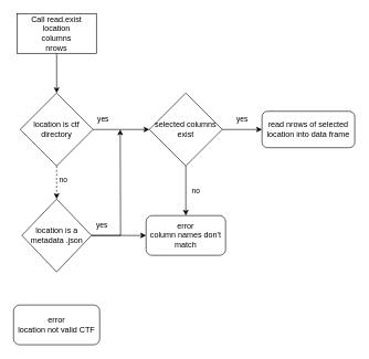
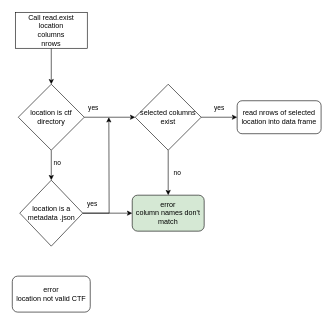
  <mxCell id="0" />
  <mxCell id="1" parent="0" />
  <mxCell id="2" style="edgeStyle=orthogonalEdgeStyle;rounded=0;orthogonalLoop=1;jettySize=auto;html=1;entryX=0.5;entryY=0;entryDx=0;entryDy=0;" parent="1" source="3" target="6" edge="1"><mxGeometry relative="1" as="geometry" /></mxCell>
  <mxCell id="3" value="&lt;div&gt;Call read.exist&lt;/div&gt;&lt;div&gt;location&lt;/div&gt;&lt;div&gt;columns&lt;/div&gt;&lt;div&gt;nrows&lt;br&gt;&lt;/div&gt;" style="rounded=0;whiteSpace=wrap;html=1;" parent="1" vertex="1"><mxGeometry x="25" y="20" width="120" height="60" as="geometry" /></mxCell>
- <mxCell id="4" value="no" style="edgeStyle=orthogonalEdgeStyle;rounded=0;orthogonalLoop=1;jettySize=auto;html=1;entryX=0.5;entryY=0;entryDx=0;entryDy=0;dashed=1;" parent="1" source="6" target="9" edge="1"><mxGeometry x="-0.143" y="10" relative="1" as="geometry"><mxPoint as="offset" /></mxGeometry></mxCell>
+ <mxCell id="4" value="no" style="edgeStyle=orthogonalEdgeStyle;rounded=0;orthogonalLoop=1;jettySize=auto;html=1;entryX=0.5;entryY=0;entryDx=0;entryDy=0;" parent="1" source="6" target="9" edge="1"><mxGeometry x="-0.143" y="10" relative="1" as="geometry"><mxPoint as="offset" /></mxGeometry></mxCell>
  <mxCell id="5" value="yes" style="edgeStyle=orthogonalEdgeStyle;rounded=0;orthogonalLoop=1;jettySize=auto;html=1;entryX=0;entryY=0.5;entryDx=0;entryDy=0;" parent="1" source="6" target="12" edge="1"><mxGeometry x="-0.647" y="15" relative="1" as="geometry"><mxPoint as="offset" /></mxGeometry></mxCell>
  <mxCell id="6" value="location is ctf directory" style="rhombus;whiteSpace=wrap;html=1;" parent="1" vertex="1"><mxGeometry x="30" y="140" width="110" height="110" as="geometry" /></mxCell>
  <mxCell id="7" value="yes" style="edgeStyle=orthogonalEdgeStyle;rounded=0;orthogonalLoop=1;jettySize=auto;html=1;" parent="1" source="9" edge="1"><mxGeometry x="-0.859" y="15" relative="1" as="geometry"><mxPoint x="1" as="offset" /><mxPoint x="181" y="195" as="targetPoint" /></mxGeometry></mxCell>
  <mxCell id="8" style="edgeStyle=orthogonalEdgeStyle;rounded=0;orthogonalLoop=1;jettySize=auto;html=1;" edge="1" parent="1" source="9" target="13"><mxGeometry relative="1" as="geometry" /></mxCell>
  <mxCell id="9" value="location is a metadata .json" style="rhombus;whiteSpace=wrap;html=1;" parent="1" vertex="1"><mxGeometry x="32.5" y="300" width="105" height="110" as="geometry" /></mxCell>
  <mxCell id="10" value="no" style="edgeStyle=orthogonalEdgeStyle;rounded=0;orthogonalLoop=1;jettySize=auto;html=1;entryX=0.5;entryY=0;entryDx=0;entryDy=0;" parent="1" source="12" target="13" edge="1"><mxGeometry y="15" relative="1" as="geometry"><mxPoint as="offset" /></mxGeometry></mxCell>
  <mxCell id="11" value="yes" style="edgeStyle=orthogonalEdgeStyle;rounded=0;orthogonalLoop=1;jettySize=auto;html=1;entryX=0;entryY=0.5;entryDx=0;entryDy=0;" parent="1" source="12" target="14" edge="1"><mxGeometry y="15" relative="1" as="geometry"><mxPoint as="offset" /></mxGeometry></mxCell>
  <mxCell id="12" value="selected columns exist" style="rhombus;whiteSpace=wrap;html=1;" parent="1" vertex="1"><mxGeometry x="225" y="140" width="110" height="110" as="geometry" /></mxCell>
- <mxCell id="13" value="&lt;div&gt;error&lt;/div&gt;&lt;div&gt;column names don't match&lt;br&gt;&lt;/div&gt;" style="rounded=1;whiteSpace=wrap;html=1;" parent="1" vertex="1"><mxGeometry x="220" y="325" width="120" height="60" as="geometry" /></mxCell>
+ <mxCell id="13" value="&lt;div&gt;error&lt;/div&gt;&lt;div&gt;column names don't match&lt;br&gt;&lt;/div&gt;" style="rounded=1;whiteSpace=wrap;html=1;fillColor=#d5e8d4;" parent="1" vertex="1"><mxGeometry x="220" y="325" width="120" height="60" as="geometry" /></mxCell>
  <mxCell id="14" value="read nrows of selected location into data frame" style="rounded=1;whiteSpace=wrap;html=1;" parent="1" vertex="1"><mxGeometry x="395" y="167.5" width="140" height="55" as="geometry" /></mxCell>
  <mxCell id="15" value="&lt;div&gt;error&lt;/div&gt;&lt;div&gt;location not valid CTF&lt;br&gt;&lt;/div&gt;" style="rounded=1;whiteSpace=wrap;html=1;" parent="1" vertex="1"><mxGeometry x="20" y="460" width="130" height="60" as="geometry" /></mxCell>
